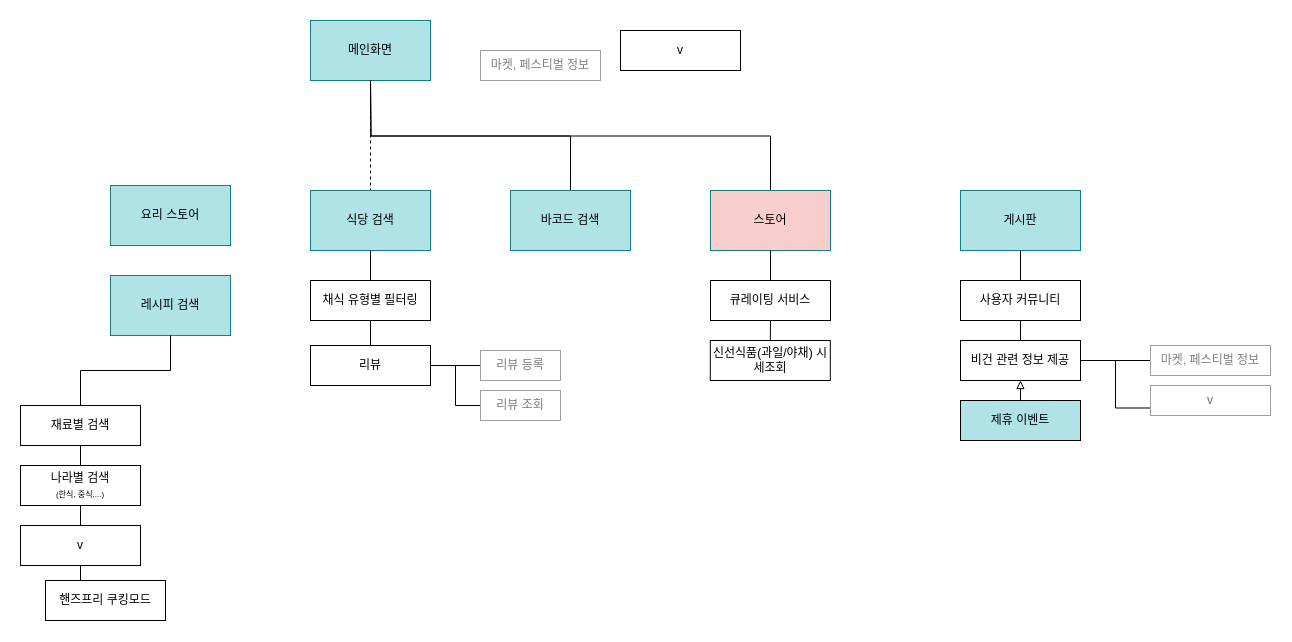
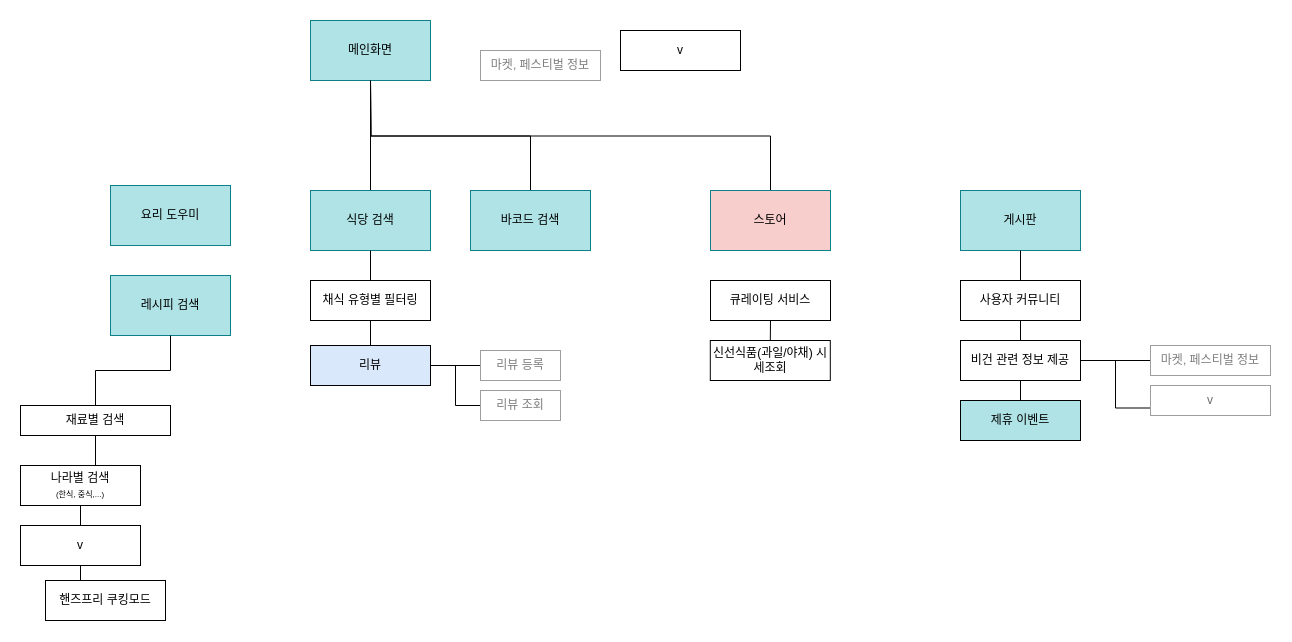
  <mxCell id="0" />
  <mxCell id="1" parent="0" />
- <mxCell id="2" value="" style="edgeStyle=orthogonalEdgeStyle;rounded=0;orthogonalLoop=1;jettySize=auto;html=1;endArrow=none;endFill=0;dashed=1;" edge="1" parent="1" source="3" target="4"><mxGeometry relative="1" as="geometry" /></mxCell>
+ <mxCell id="2" value="" style="edgeStyle=orthogonalEdgeStyle;rounded=0;orthogonalLoop=1;jettySize=auto;html=1;endArrow=none;endFill=0;" edge="1" parent="1" source="3" target="4"><mxGeometry relative="1" as="geometry" /></mxCell>
  <mxCell id="3" value="메인화면&lt;br&gt;" style="rounded=0;whiteSpace=wrap;html=1;fillColor=#b0e3e6;strokeColor=#0e8088;" vertex="1" parent="1"><mxGeometry x="310" y="20" width="120" height="60" as="geometry" /></mxCell>
  <mxCell id="4" value="식당 검색" style="rounded=0;whiteSpace=wrap;html=1;fillColor=#b0e3e6;strokeColor=#0e8088;" vertex="1" parent="1"><mxGeometry x="310" y="190" width="120" height="60" as="geometry" /></mxCell>
  <mxCell id="5" style="edgeStyle=orthogonalEdgeStyle;rounded=0;orthogonalLoop=1;jettySize=auto;html=1;exitX=0.5;exitY=0;exitDx=0;exitDy=0;endArrow=none;endFill=0;" edge="1" parent="1" source="6"><mxGeometry relative="1" as="geometry"><mxPoint x="370" y="80" as="targetPoint" /></mxGeometry></mxCell>
- <mxCell id="6" value="바코드 검색&lt;br&gt;" style="rounded=0;whiteSpace=wrap;html=1;fillColor=#b0e3e6;strokeColor=#0e8088;" vertex="1" parent="1"><mxGeometry x="510" y="190" width="120" height="60" as="geometry" /></mxCell>
+ <mxCell id="6" value="바코드 검색&lt;br&gt;" style="rounded=0;whiteSpace=wrap;html=1;fillColor=#b0e3e6;strokeColor=#0e8088;" vertex="1" parent="1"><mxGeometry x="470" y="190" width="120" height="60" as="geometry" /></mxCell>
  <mxCell id="7" value="레시피 검색" style="rounded=0;whiteSpace=wrap;html=1;fillColor=#b0e3e6;strokeColor=#0e8088;" vertex="1" parent="1"><mxGeometry x="110" y="275" width="120" height="60" as="geometry" /></mxCell>
  <mxCell id="8" value="v" style="rounded=0;whiteSpace=wrap;html=1;" vertex="1" parent="1"><mxGeometry x="620" y="30" width="120" height="40" as="geometry" /></mxCell>
  <mxCell id="9" value="" style="edgeStyle=orthogonalEdgeStyle;rounded=0;orthogonalLoop=1;jettySize=auto;html=1;endArrow=none;endFill=0;" edge="1" parent="1" source="10" target="7"><mxGeometry relative="1" as="geometry" /></mxCell>
- <mxCell id="10" value="재료별 검색" style="rounded=0;whiteSpace=wrap;html=1;" vertex="1" parent="1"><mxGeometry x="20" y="405" width="120" height="40" as="geometry" /></mxCell>
+ <mxCell id="10" value="재료별 검색" style="rounded=0;whiteSpace=wrap;html=1;" vertex="1" parent="1"><mxGeometry x="20" y="405" width="150" height="30" as="geometry" /></mxCell>
  <mxCell id="11" style="edgeStyle=orthogonalEdgeStyle;rounded=0;orthogonalLoop=1;jettySize=auto;html=1;exitX=0.5;exitY=0;exitDx=0;exitDy=0;entryX=0.5;entryY=1;entryDx=0;entryDy=0;endArrow=none;endFill=0;" edge="1" parent="1" source="12" target="10"><mxGeometry relative="1" as="geometry" /></mxCell>
  <mxCell id="12" value="나라별 검색&lt;br&gt;&lt;font&gt;&lt;font style=&quot;font-size: 8px&quot;&gt;(한식, 중식,...)&lt;/font&gt;&lt;/font&gt;&lt;br&gt;" style="rounded=0;whiteSpace=wrap;html=1;" vertex="1" parent="1"><mxGeometry x="20" y="465" width="120" height="40" as="geometry" /></mxCell>
  <mxCell id="13" style="edgeStyle=orthogonalEdgeStyle;rounded=0;orthogonalLoop=1;jettySize=auto;html=1;exitX=0.5;exitY=0;exitDx=0;exitDy=0;entryX=0.5;entryY=1;entryDx=0;entryDy=0;endArrow=none;endFill=0;" edge="1" parent="1" source="14" target="12"><mxGeometry relative="1" as="geometry" /></mxCell>
  <mxCell id="14" value="v" style="rounded=0;whiteSpace=wrap;html=1;" vertex="1" parent="1"><mxGeometry x="20" y="525" width="120" height="40" as="geometry" /></mxCell>
  <mxCell id="15" style="edgeStyle=orthogonalEdgeStyle;rounded=0;orthogonalLoop=1;jettySize=auto;html=1;exitX=0.5;exitY=0;exitDx=0;exitDy=0;endArrow=none;endFill=0;" edge="1" parent="1" source="16"><mxGeometry relative="1" as="geometry"><mxPoint x="370" y="80" as="targetPoint" /></mxGeometry></mxCell>
  <mxCell id="16" value="스토어" style="rounded=0;whiteSpace=wrap;html=1;fillColor=#f8cecc;strokeColor=#0e8088;" vertex="1" parent="1"><mxGeometry x="710" y="190" width="120" height="60" as="geometry" /></mxCell>
- <mxCell id="17" style="edgeStyle=orthogonalEdgeStyle;rounded=0;orthogonalLoop=1;jettySize=auto;html=1;exitX=0.5;exitY=0;exitDx=0;exitDy=0;entryX=0.5;entryY=1;entryDx=0;entryDy=0;endArrow=none;endFill=0;" edge="1" parent="1" source="18" target="16"><mxGeometry relative="1" as="geometry" /></mxCell>
  <mxCell id="18" value="큐레이팅 서비스" style="rounded=0;whiteSpace=wrap;html=1;" vertex="1" parent="1"><mxGeometry x="710" y="280" width="120" height="40" as="geometry" /></mxCell>
  <mxCell id="19" style="edgeStyle=orthogonalEdgeStyle;rounded=0;orthogonalLoop=1;jettySize=auto;html=1;exitX=0.5;exitY=0;exitDx=0;exitDy=0;entryX=0.5;entryY=1;entryDx=0;entryDy=0;endArrow=none;endFill=0;" edge="1" parent="1" source="20" target="18"><mxGeometry relative="1" as="geometry" /></mxCell>
  <mxCell id="20" value="신선식품(과일/야채) 시세조회" style="rounded=0;whiteSpace=wrap;html=1;" vertex="1" parent="1"><mxGeometry x="709.8" y="340" width="120" height="40" as="geometry" /></mxCell>
  <mxCell id="21" value="게시판" style="rounded=0;whiteSpace=wrap;html=1;fillColor=#b0e3e6;strokeColor=#0e8088;" vertex="1" parent="1"><mxGeometry x="960" y="190" width="120" height="60" as="geometry" /></mxCell>
  <mxCell id="22" style="edgeStyle=orthogonalEdgeStyle;rounded=0;orthogonalLoop=1;jettySize=auto;html=1;exitX=0.5;exitY=0;exitDx=0;exitDy=0;entryX=0.5;entryY=1;entryDx=0;entryDy=0;endArrow=none;endFill=0;" edge="1" parent="1" source="23" target="21"><mxGeometry relative="1" as="geometry" /></mxCell>
  <mxCell id="23" value="사용자 커뮤니티" style="rounded=0;whiteSpace=wrap;html=1;" vertex="1" parent="1"><mxGeometry x="960" y="280" width="120" height="40" as="geometry" /></mxCell>
  <mxCell id="24" style="edgeStyle=orthogonalEdgeStyle;rounded=0;orthogonalLoop=1;jettySize=auto;html=1;entryX=0;entryY=0.75;entryDx=0;entryDy=0;endArrow=none;endFill=0;" edge="1" parent="1" source="26" target="31"><mxGeometry relative="1" as="geometry" /></mxCell>
  <mxCell id="25" style="edgeStyle=orthogonalEdgeStyle;rounded=0;orthogonalLoop=1;jettySize=auto;html=1;exitX=0.5;exitY=0;exitDx=0;exitDy=0;entryX=0.5;entryY=1;entryDx=0;entryDy=0;endArrow=none;endFill=0;" edge="1" parent="1" source="26" target="23"><mxGeometry relative="1" as="geometry" /></mxCell>
  <mxCell id="26" value="비건 관련 정보 제공" style="rounded=0;whiteSpace=wrap;html=1;" vertex="1" parent="1"><mxGeometry x="960" y="340" width="120" height="40" as="geometry" /></mxCell>
- <mxCell id="27" style="edgeStyle=orthogonalEdgeStyle;rounded=0;orthogonalLoop=1;jettySize=auto;html=1;exitX=0.5;exitY=0;exitDx=0;exitDy=0;entryX=0.5;entryY=1;entryDx=0;entryDy=0;endArrow=block;endFill=0;" edge="1" parent="1" source="28" target="26"><mxGeometry relative="1" as="geometry" /></mxCell>
+ <mxCell id="27" style="edgeStyle=orthogonalEdgeStyle;rounded=0;orthogonalLoop=1;jettySize=auto;html=1;exitX=0.5;exitY=0;exitDx=0;exitDy=0;entryX=0.5;entryY=1;entryDx=0;entryDy=0;endArrow=none;endFill=0;" edge="1" parent="1" source="28" target="26"><mxGeometry relative="1" as="geometry" /></mxCell>
  <mxCell id="28" value="제휴 이벤트" style="rounded=0;whiteSpace=wrap;html=1;fillColor=#b0e3e6;" vertex="1" parent="1"><mxGeometry x="960" y="400" width="120" height="40" as="geometry" /></mxCell>
  <mxCell id="29" style="edgeStyle=orthogonalEdgeStyle;rounded=0;orthogonalLoop=1;jettySize=auto;html=1;exitX=0;exitY=0.5;exitDx=0;exitDy=0;entryX=1;entryY=0.5;entryDx=0;entryDy=0;endArrow=none;endFill=0;" edge="1" parent="1" source="30" target="35"><mxGeometry relative="1" as="geometry" /></mxCell>
  <mxCell id="30" value="&lt;font color=&quot;#7d7d7d&quot;&gt;리뷰 등록&lt;/font&gt;" style="rounded=0;whiteSpace=wrap;html=1;strokeColor=#9E9E9E;" vertex="1" parent="1"><mxGeometry x="480" y="350" width="80" height="30" as="geometry" /></mxCell>
  <mxCell id="31" value="&lt;font color=&quot;#6b6b6b&quot;&gt;v&lt;/font&gt;" style="rounded=0;whiteSpace=wrap;html=1;strokeColor=#9E9E9E;" vertex="1" parent="1"><mxGeometry x="1150" y="385" width="120" height="30" as="geometry" /></mxCell>
  <mxCell id="32" style="edgeStyle=orthogonalEdgeStyle;rounded=0;orthogonalLoop=1;jettySize=auto;html=1;exitX=0.5;exitY=0;exitDx=0;exitDy=0;entryX=0.5;entryY=1;entryDx=0;entryDy=0;endArrow=none;endFill=0;" edge="1" parent="1" source="33" target="4"><mxGeometry relative="1" as="geometry" /></mxCell>
  <mxCell id="33" value="채식 유형별 필터링" style="rounded=0;whiteSpace=wrap;html=1;" vertex="1" parent="1"><mxGeometry x="310" y="280" width="120" height="40" as="geometry" /></mxCell>
  <mxCell id="34" style="edgeStyle=orthogonalEdgeStyle;rounded=0;orthogonalLoop=1;jettySize=auto;html=1;exitX=0.5;exitY=0;exitDx=0;exitDy=0;entryX=0.5;entryY=1;entryDx=0;entryDy=0;endArrow=none;endFill=0;" edge="1" parent="1" source="35" target="33"><mxGeometry relative="1" as="geometry" /></mxCell>
- <mxCell id="35" value="리뷰" style="rounded=0;whiteSpace=wrap;html=1;" vertex="1" parent="1"><mxGeometry x="310" y="345" width="120" height="40" as="geometry" /></mxCell>
+ <mxCell id="35" value="리뷰" style="rounded=0;whiteSpace=wrap;html=1;fillColor=#dae8fc;" vertex="1" parent="1"><mxGeometry x="310" y="345" width="120" height="40" as="geometry" /></mxCell>
  <mxCell id="36" style="edgeStyle=orthogonalEdgeStyle;rounded=0;orthogonalLoop=1;jettySize=auto;html=1;exitX=0;exitY=0.5;exitDx=0;exitDy=0;endArrow=none;endFill=0;" edge="1" parent="1" source="37"><mxGeometry relative="1" as="geometry"><mxPoint x="1080" y="360" as="targetPoint" /></mxGeometry></mxCell>
  <mxCell id="37" value="&lt;font color=&quot;#7d7d7d&quot;&gt;마켓, 페스티벌 정보&lt;/font&gt;" style="rounded=0;whiteSpace=wrap;html=1;strokeColor=#9E9E9E;" vertex="1" parent="1"><mxGeometry x="1150" y="345" width="120" height="30" as="geometry" /></mxCell>
  <mxCell id="38" value="&lt;font color=&quot;#7d7d7d&quot;&gt;마켓, 페스티벌 정보&lt;/font&gt;" style="rounded=0;whiteSpace=wrap;html=1;strokeColor=#9E9E9E;" vertex="1" parent="1"><mxGeometry x="480" y="50" width="120" height="30" as="geometry" /></mxCell>
  <mxCell id="39" style="edgeStyle=orthogonalEdgeStyle;rounded=0;orthogonalLoop=1;jettySize=auto;html=1;exitX=0;exitY=0.5;exitDx=0;exitDy=0;entryX=1;entryY=0.5;entryDx=0;entryDy=0;endArrow=none;endFill=0;" edge="1" parent="1" source="40" target="35"><mxGeometry relative="1" as="geometry" /></mxCell>
  <mxCell id="40" value="&lt;font color=&quot;#7d7d7d&quot;&gt;리뷰 조회&lt;/font&gt;" style="rounded=0;whiteSpace=wrap;html=1;strokeColor=#9E9E9E;" vertex="1" parent="1"><mxGeometry x="480" y="390" width="80" height="30" as="geometry" /></mxCell>
- <mxCell id="41" value="요리 스토어&lt;br&gt;" style="rounded=0;whiteSpace=wrap;html=1;strokeColor=#0e8088;fillColor=#b0e3e6;" vertex="1" parent="1"><mxGeometry x="110" y="185" width="120" height="60" as="geometry" /></mxCell>
+ <mxCell id="41" value="요리 도우미&lt;br&gt;" style="rounded=0;whiteSpace=wrap;html=1;strokeColor=#0e8088;fillColor=#b0e3e6;" vertex="1" parent="1"><mxGeometry x="110" y="185" width="120" height="60" as="geometry" /></mxCell>
  <mxCell id="42" style="edgeStyle=orthogonalEdgeStyle;rounded=0;orthogonalLoop=1;jettySize=auto;html=1;exitX=0.5;exitY=0;exitDx=0;exitDy=0;entryX=0.5;entryY=1;entryDx=0;entryDy=0;endArrow=none;endFill=0;" edge="1" parent="1" source="43" target="14"><mxGeometry relative="1" as="geometry" /></mxCell>
  <mxCell id="43" value="핸즈프리 쿠킹모드" style="rounded=0;whiteSpace=wrap;html=1;" vertex="1" parent="1"><mxGeometry x="45" y="580" width="120" height="40" as="geometry" /></mxCell>
